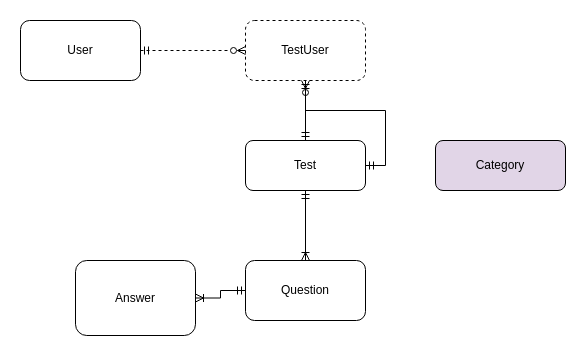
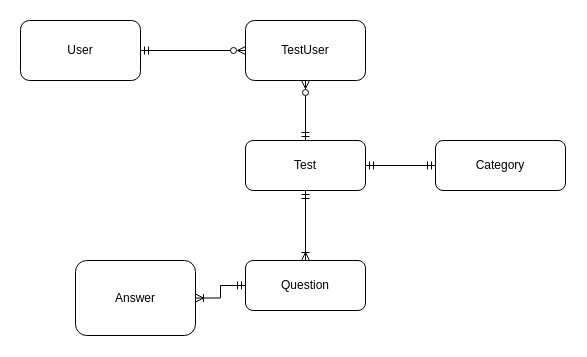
  <mxCell id="0" />
  <mxCell id="1" parent="0" />
  <mxCell id="2" value="User" style="rounded=1;whiteSpace=wrap;html=1;" vertex="1" parent="1"><mxGeometry x="20" y="20" width="120" height="60" as="geometry" /></mxCell>
  <mxCell id="3" style="edgeStyle=orthogonalEdgeStyle;rounded=0;orthogonalLoop=1;jettySize=auto;html=1;exitX=0;exitY=0.5;exitDx=0;exitDy=0;strokeColor=default;startArrow=ERmandOne;startFill=0;endArrow=ERoneToMany;endFill=0;" edge="1" parent="1" source="4" target="5"><mxGeometry relative="1" as="geometry" /></mxCell>
- <mxCell id="4" value="Question" style="rounded=1;whiteSpace=wrap;html=1;" vertex="1" parent="1"><mxGeometry x="245" y="260" width="120" height="60" as="geometry" /></mxCell>
+ <mxCell id="4" value="Question" style="rounded=1;whiteSpace=wrap;html=1;" vertex="1" parent="1"><mxGeometry x="245" y="260" width="120" height="50" as="geometry" /></mxCell>
  <mxCell id="5" value="Answer" style="rounded=1;whiteSpace=wrap;html=1;" vertex="1" parent="1"><mxGeometry x="75" y="260" width="120" height="75" as="geometry" /></mxCell>
  <mxCell id="6" style="edgeStyle=orthogonalEdgeStyle;rounded=0;orthogonalLoop=1;jettySize=auto;html=1;exitX=0.5;exitY=1;exitDx=0;exitDy=0;entryX=0.5;entryY=0;entryDx=0;entryDy=0;strokeColor=default;startArrow=ERmandOne;startFill=0;endArrow=ERoneToMany;endFill=0;" edge="1" parent="1" source="10" target="4"><mxGeometry relative="1" as="geometry" /></mxCell>
- <mxCell id="7" value="Category" style="rounded=1;whiteSpace=wrap;html=1;fillColor=#e1d5e7;" vertex="1" parent="1"><mxGeometry x="435" y="140" width="130" height="50" as="geometry" /></mxCell>
- <mxCell id="8" value="TestUser" style="rounded=1;whiteSpace=wrap;html=1;dashed=1;" vertex="1" parent="1"><mxGeometry x="245" y="20" width="120" height="60" as="geometry" /></mxCell>
- <mxCell id="9" style="edgeStyle=orthogonalEdgeStyle;rounded=0;orthogonalLoop=1;jettySize=auto;html=1;exitX=1;exitY=0.5;exitDx=0;exitDy=0;strokeColor=default;startArrow=ERmandOne;startFill=0;endArrow=ERmandOne;endFill=0;" edge="1" parent="1" source="10" target="8"><mxGeometry relative="1" as="geometry" /></mxCell>
+ <mxCell id="7" value="Category" style="rounded=1;whiteSpace=wrap;html=1;" vertex="1" parent="1"><mxGeometry x="435" y="140" width="130" height="50" as="geometry" /></mxCell>
+ <mxCell id="8" value="TestUser" style="rounded=1;whiteSpace=wrap;html=1;" vertex="1" parent="1"><mxGeometry x="245" y="20" width="120" height="60" as="geometry" /></mxCell>
+ <mxCell id="9" style="edgeStyle=orthogonalEdgeStyle;rounded=0;orthogonalLoop=1;jettySize=auto;html=1;exitX=1;exitY=0.5;exitDx=0;exitDy=0;entryX=0;entryY=0.5;entryDx=0;entryDy=0;strokeColor=default;startArrow=ERmandOne;startFill=0;endArrow=ERmandOne;endFill=0;" edge="1" parent="1" source="10" target="7"><mxGeometry relative="1" as="geometry" /></mxCell>
  <mxCell id="10" value="Test" style="rounded=1;whiteSpace=wrap;html=1;" vertex="1" parent="1"><mxGeometry x="245" y="140" width="120" height="50" as="geometry" /></mxCell>
- <mxCell id="11" value="" style="endArrow=ERzeroToMany;html=1;rounded=0;strokeColor=default;entryX=0;entryY=0.5;entryDx=0;entryDy=0;exitX=1;exitY=0.5;exitDx=0;exitDy=0;startArrow=ERmandOne;startFill=0;endFill=0;dashed=1;" edge="1" parent="1" source="2" target="8"><mxGeometry width="50" height="50" relative="1" as="geometry"><mxPoint x="125" y="140" as="sourcePoint" /><mxPoint x="175" y="90" as="targetPoint" /></mxGeometry></mxCell>
+ <mxCell id="11" value="" style="endArrow=ERzeroToMany;html=1;rounded=0;strokeColor=default;entryX=0;entryY=0.5;entryDx=0;entryDy=0;exitX=1;exitY=0.5;exitDx=0;exitDy=0;startArrow=ERmandOne;startFill=0;endFill=0;" edge="1" parent="1" source="2" target="8"><mxGeometry width="50" height="50" relative="1" as="geometry"><mxPoint x="125" y="140" as="sourcePoint" /><mxPoint x="175" y="90" as="targetPoint" /></mxGeometry></mxCell>
  <mxCell id="12" value="" style="endArrow=ERzeroToMany;html=1;rounded=0;strokeColor=default;entryX=0.5;entryY=1;entryDx=0;entryDy=0;startArrow=ERmandOne;startFill=0;endFill=0;" edge="1" parent="1" target="8"><mxGeometry width="50" height="50" relative="1" as="geometry"><mxPoint x="305" y="140" as="sourcePoint" /><mxPoint x="175" y="140" as="targetPoint" /></mxGeometry></mxCell>
